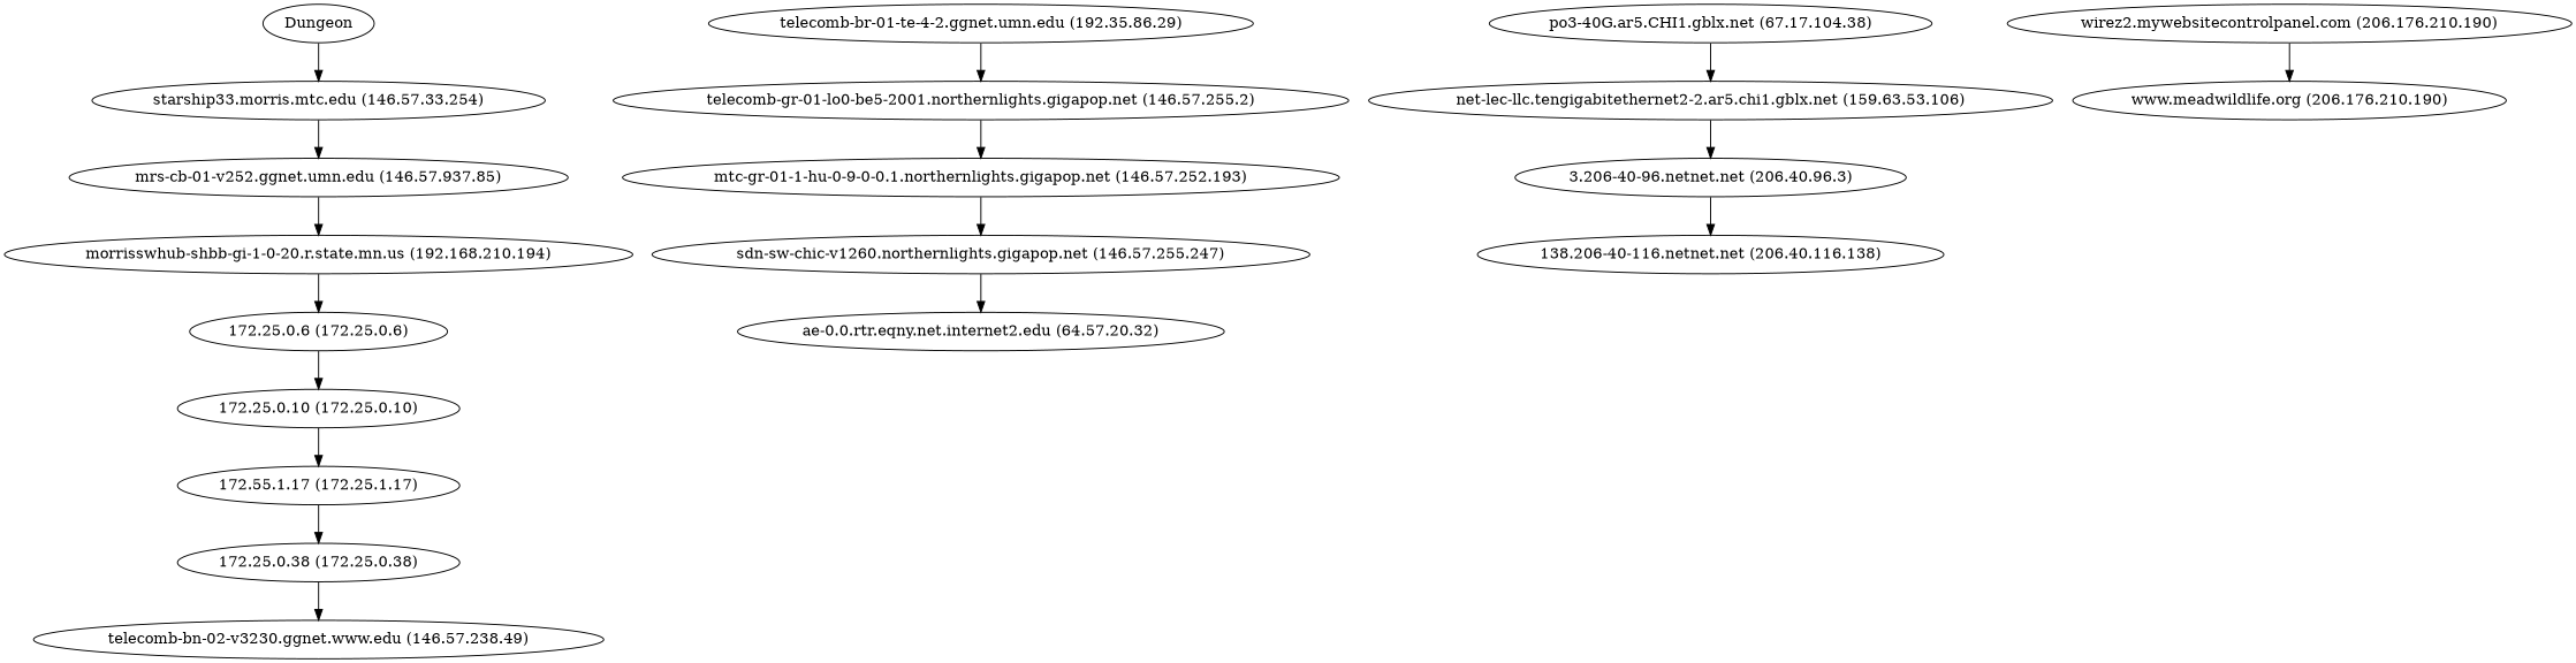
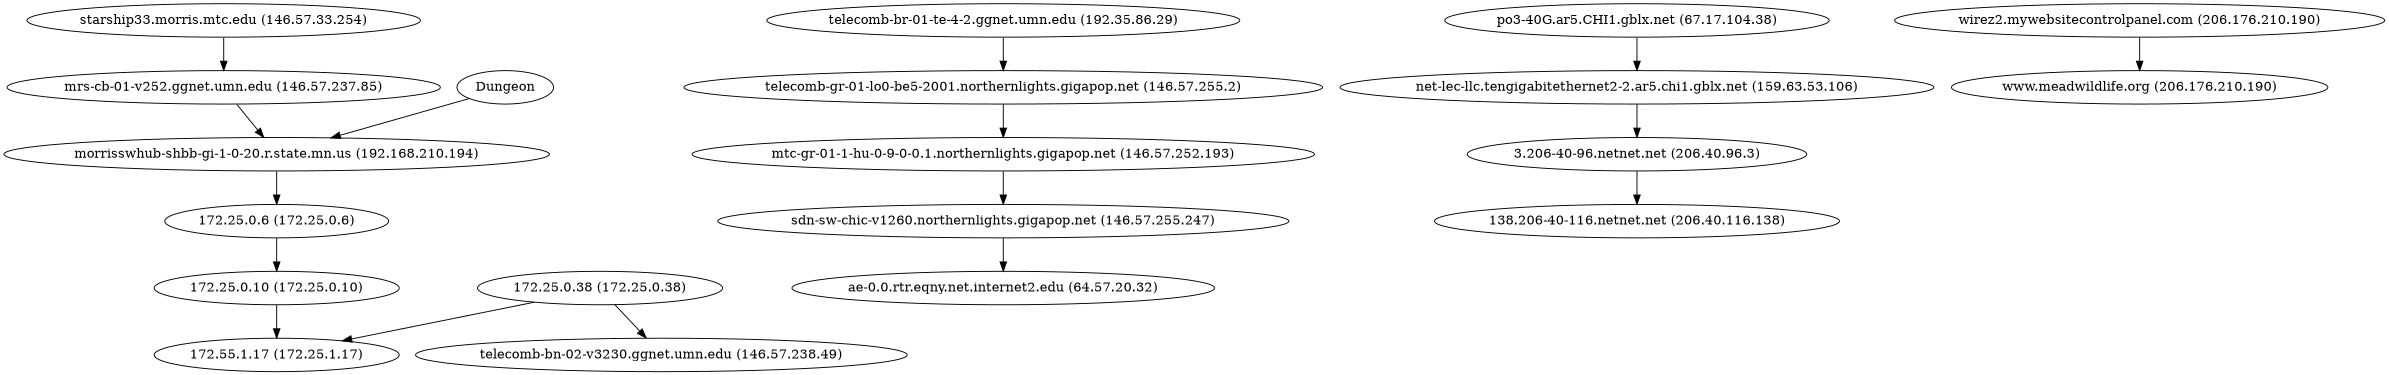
  digraph {
    n1 [label="starship33.morris.mtc.edu (146.57.33.254)"]
    Dungeon
-   "mrs-cb-01-v252.ggnet.umn.edu (146.57.237.85)" [label="mrs-cb-01-v252.ggnet.umn.edu (146.57.937.85)"]
+   "mrs-cb-01-v252.ggnet.umn.edu (146.57.237.85)"
    "morrisswhub-shbb-gi-1-0-20.r.state.mn.us (192.168.210.194)"
    "172.25.0.6 (172.25.0.6)"
    "172.25.0.10 (172.25.0.10)"
    n7 [label="172.55.1.17 (172.25.1.17)"]
    "172.25.0.38 (172.25.0.38)"
-   "telecomb-bn-02-v3230.ggnet.umn.edu (146.57.238.49)" [label="telecomb-bn-02-v3230.ggnet.www.edu (146.57.238.49)"]
+   "telecomb-bn-02-v3230.ggnet.umn.edu (146.57.238.49)"
    "telecomb-br-01-te-4-2.ggnet.umn.edu (192.35.86.29)"
    "telecomb-gr-01-lo0-be5-2001.northernlights.gigapop.net (146.57.255.2)"
    "mtc-gr-01-1-hu-0-9-0-0.1.northernlights.gigapop.net (146.57.252.193)"
    "sdn-sw-chic-v1260.northernlights.gigapop.net (146.57.255.247)"
    "ae-0.0.rtr.eqny.net.internet2.edu (64.57.20.32)"
    "po3-40G.ar5.CHI1.gblx.net (67.17.104.38)"
    "net-lec-llc.tengigabitethernet2-2.ar5.chi1.gblx.net (159.63.53.106)"
    "3.206-40-96.netnet.net (206.40.96.3)"
    "138.206-40-116.netnet.net (206.40.116.138)"
    "wirez2.mywebsitecontrolpanel.com (206.176.210.190)"
    "www.meadwildlife.org (206.176.210.190)"
    n1 -> "mrs-cb-01-v252.ggnet.umn.edu (146.57.237.85)"
-   Dungeon -> n1
+   Dungeon -> "morrisswhub-shbb-gi-1-0-20.r.state.mn.us (192.168.210.194)"
    "mrs-cb-01-v252.ggnet.umn.edu (146.57.237.85)" -> "morrisswhub-shbb-gi-1-0-20.r.state.mn.us (192.168.210.194)"
    "morrisswhub-shbb-gi-1-0-20.r.state.mn.us (192.168.210.194)" -> "172.25.0.6 (172.25.0.6)"
    "172.25.0.6 (172.25.0.6)" -> "172.25.0.10 (172.25.0.10)"
    "172.25.0.10 (172.25.0.10)" -> n7
-   n7 -> "172.25.0.38 (172.25.0.38)"
+   "172.25.0.38 (172.25.0.38)" -> n7
    "172.25.0.38 (172.25.0.38)" -> "telecomb-bn-02-v3230.ggnet.umn.edu (146.57.238.49)"
    "telecomb-br-01-te-4-2.ggnet.umn.edu (192.35.86.29)" -> "telecomb-gr-01-lo0-be5-2001.northernlights.gigapop.net (146.57.255.2)"
    "telecomb-gr-01-lo0-be5-2001.northernlights.gigapop.net (146.57.255.2)" -> "mtc-gr-01-1-hu-0-9-0-0.1.northernlights.gigapop.net (146.57.252.193)"
    "mtc-gr-01-1-hu-0-9-0-0.1.northernlights.gigapop.net (146.57.252.193)" -> "sdn-sw-chic-v1260.northernlights.gigapop.net (146.57.255.247)"
    "sdn-sw-chic-v1260.northernlights.gigapop.net (146.57.255.247)" -> "ae-0.0.rtr.eqny.net.internet2.edu (64.57.20.32)"
    "po3-40G.ar5.CHI1.gblx.net (67.17.104.38)" -> "net-lec-llc.tengigabitethernet2-2.ar5.chi1.gblx.net (159.63.53.106)"
    "net-lec-llc.tengigabitethernet2-2.ar5.chi1.gblx.net (159.63.53.106)" -> "3.206-40-96.netnet.net (206.40.96.3)"
    "3.206-40-96.netnet.net (206.40.96.3)" -> "138.206-40-116.netnet.net (206.40.116.138)"
    "wirez2.mywebsitecontrolpanel.com (206.176.210.190)" -> "www.meadwildlife.org (206.176.210.190)"
  }
